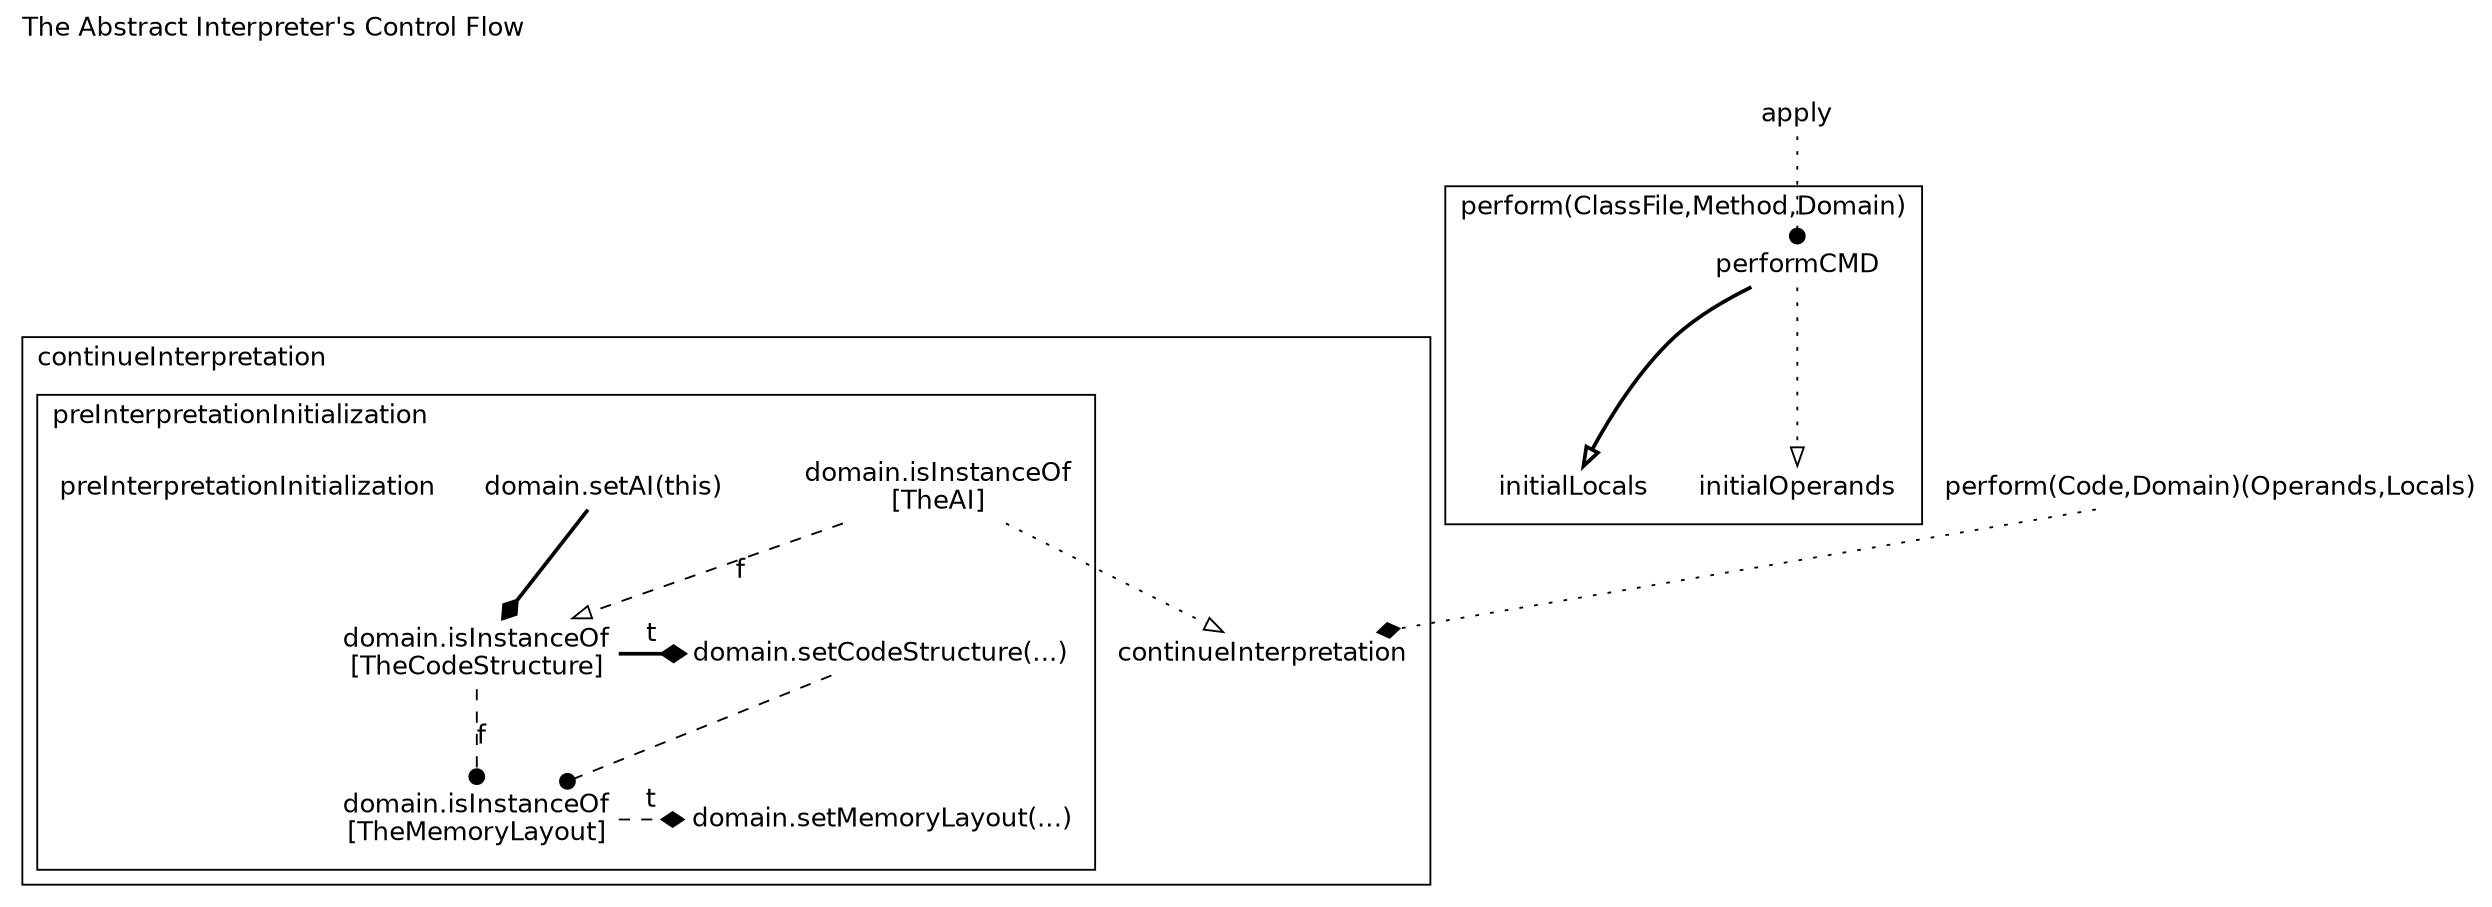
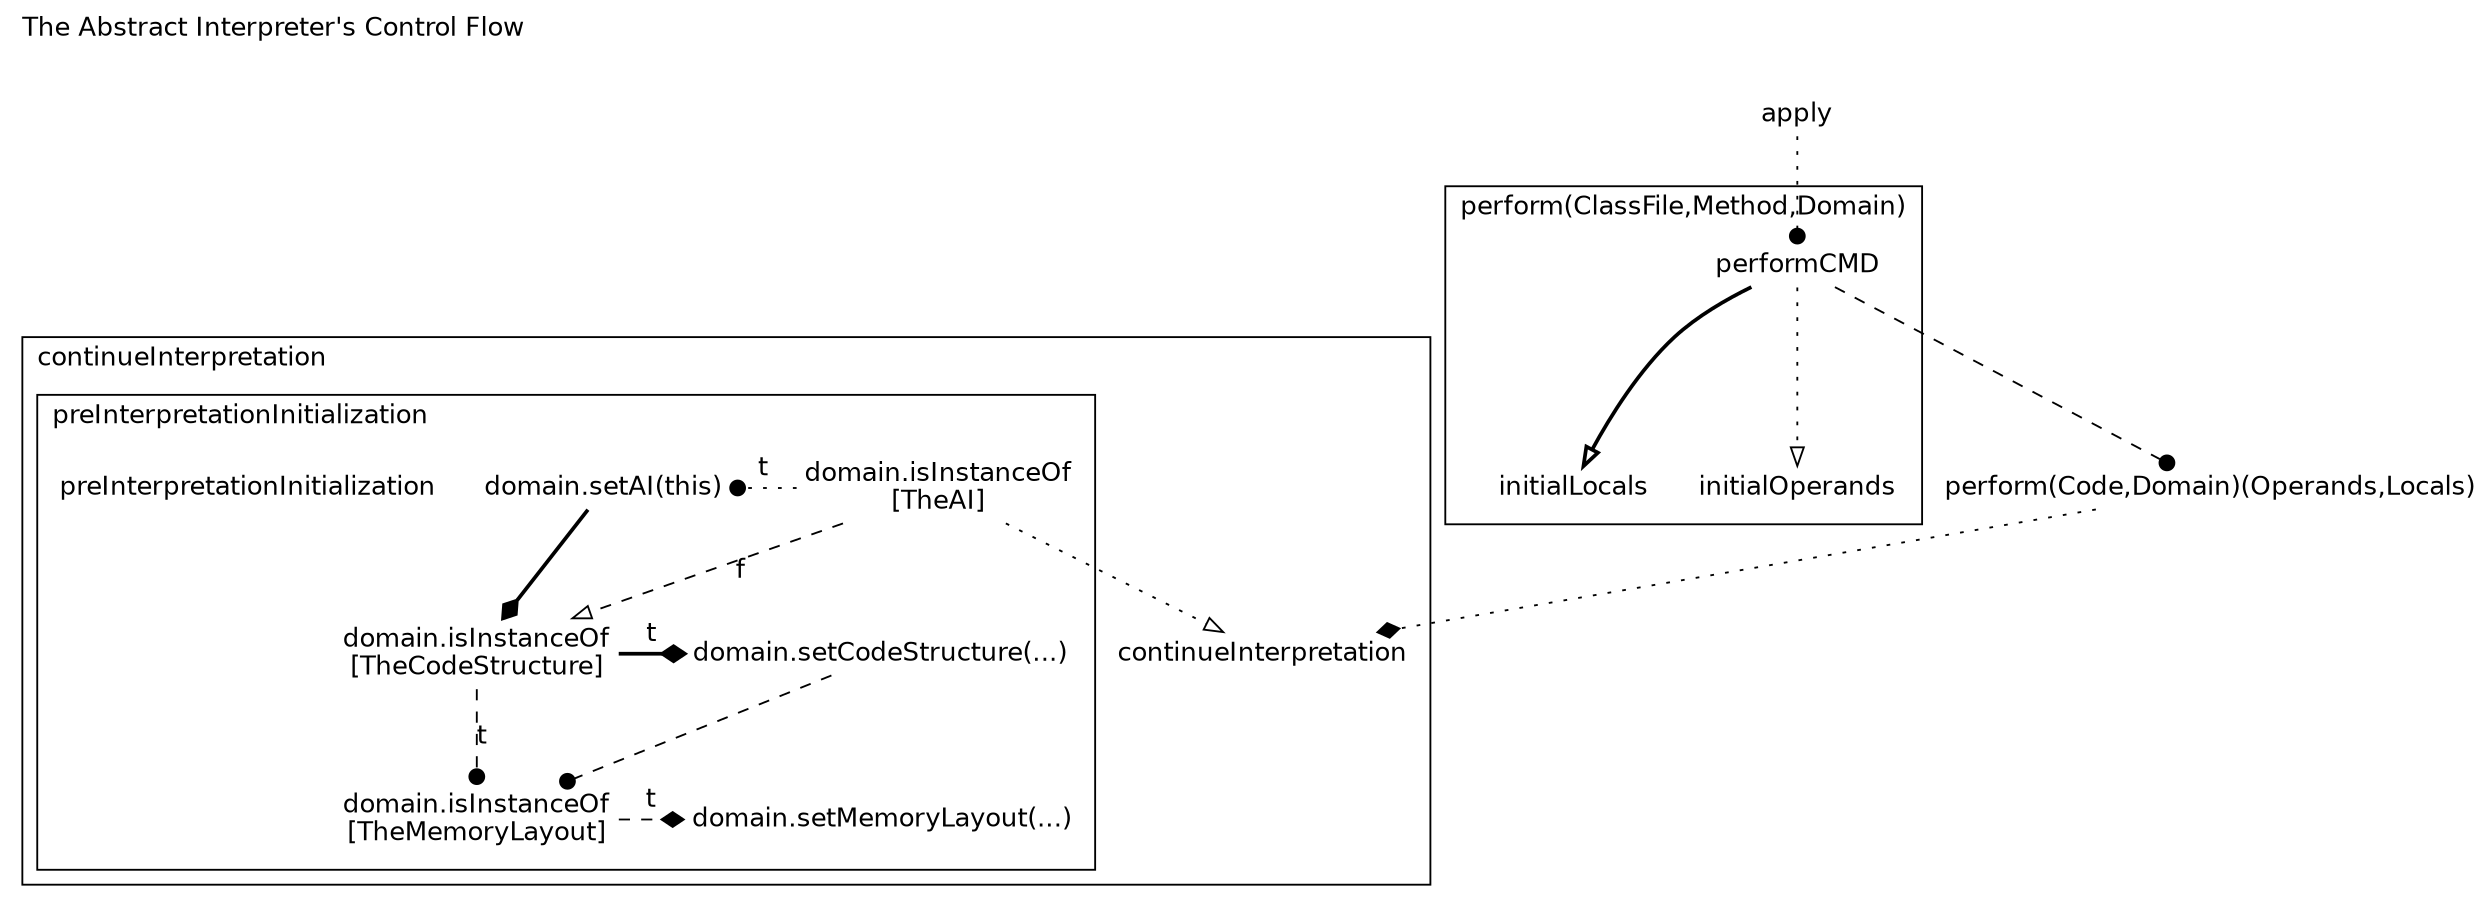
  digraph {
    compound=true
    fontname=Helvetica
    label="The Abstract Interpreter's Control Flow"
    labeljust=l
    labelloc=t
    node [color=blue fontname=Helvetica margin="0.05,0.05" shape=plaintext]
    edge [arrowhead=dot fontname=Helvetica style=dotted]
    performCMD [height=0]
    initialOperands [color=teal height=0]
    initialLocals [color=teal height=0]
    n4 [color=teal height=0 label="domain.isInstanceOf\n[TheAI]" style=italic]
    n5 [color=teal height=0 label="domain.setAI(this)"]
    n6 [color=darkorange height=0 label="domain.isInstanceOf\n[TheCodeStructure]"]
    n7 [height=0 label="domain.setCodeStructure(...)"]
    n8 [color=teal height=0 label="domain.isInstanceOf\n[TheMemoryLayout]"]
    n9 [height=0 label="domain.setMemoryLayout(...)"]
    preInterpretationInitialization [color=darkorange height=0]
    continueInterpretation [height=0]
    n12 [color=darkorange height=0 label="perform(Code,Domain)(Operands,Locals)"]
    apply [height=0]
    subgraph cluster_1 {
      label="perform(ClassFile,Method,Domain)"
      performCMD
      initialOperands
      initialLocals
    }
    subgraph cluster_2 {
      label=continueInterpretation
      continueInterpretation
      subgraph cluster_3 {
        label=preInterpretationInitialization
        preInterpretationInitialization
        subgraph sub_4 {
          label=preInterpretationInitialization
          rank=same
          n4
          n5
        }
        subgraph sub_5 {
          label=preInterpretationInitialization
          rank=same
          n6
          n7
        }
        subgraph sub_6 {
          label=preInterpretationInitialization
          rank=same
          n8
          n9
        }
      }
    }
    performCMD -> initialOperands [arrowhead=onormal]
    performCMD -> initialLocals [arrowhead=onormal style=bold]
+   performCMD -> n12 [style=dashed]
+   n4 -> n5 [label=t]
    n4 -> n6 [arrowhead=onormal label=f style=dashed]
    n4 -> continueInterpretation [arrowhead=onormal]
    n5 -> n6 [arrowhead=diamond style=bold]
    n6 -> n7 [arrowhead=diamond label=t style=bold]
-   n6 -> n8 [label=f style=dashed]
+   n6 -> n8 [label=t style=dashed]
    n7 -> n8 [style=dashed]
    n8 -> n9 [arrowhead=diamond label=t style=dashed]
    n12 -> continueInterpretation [arrowhead=diamond]
    apply -> performCMD
  }
